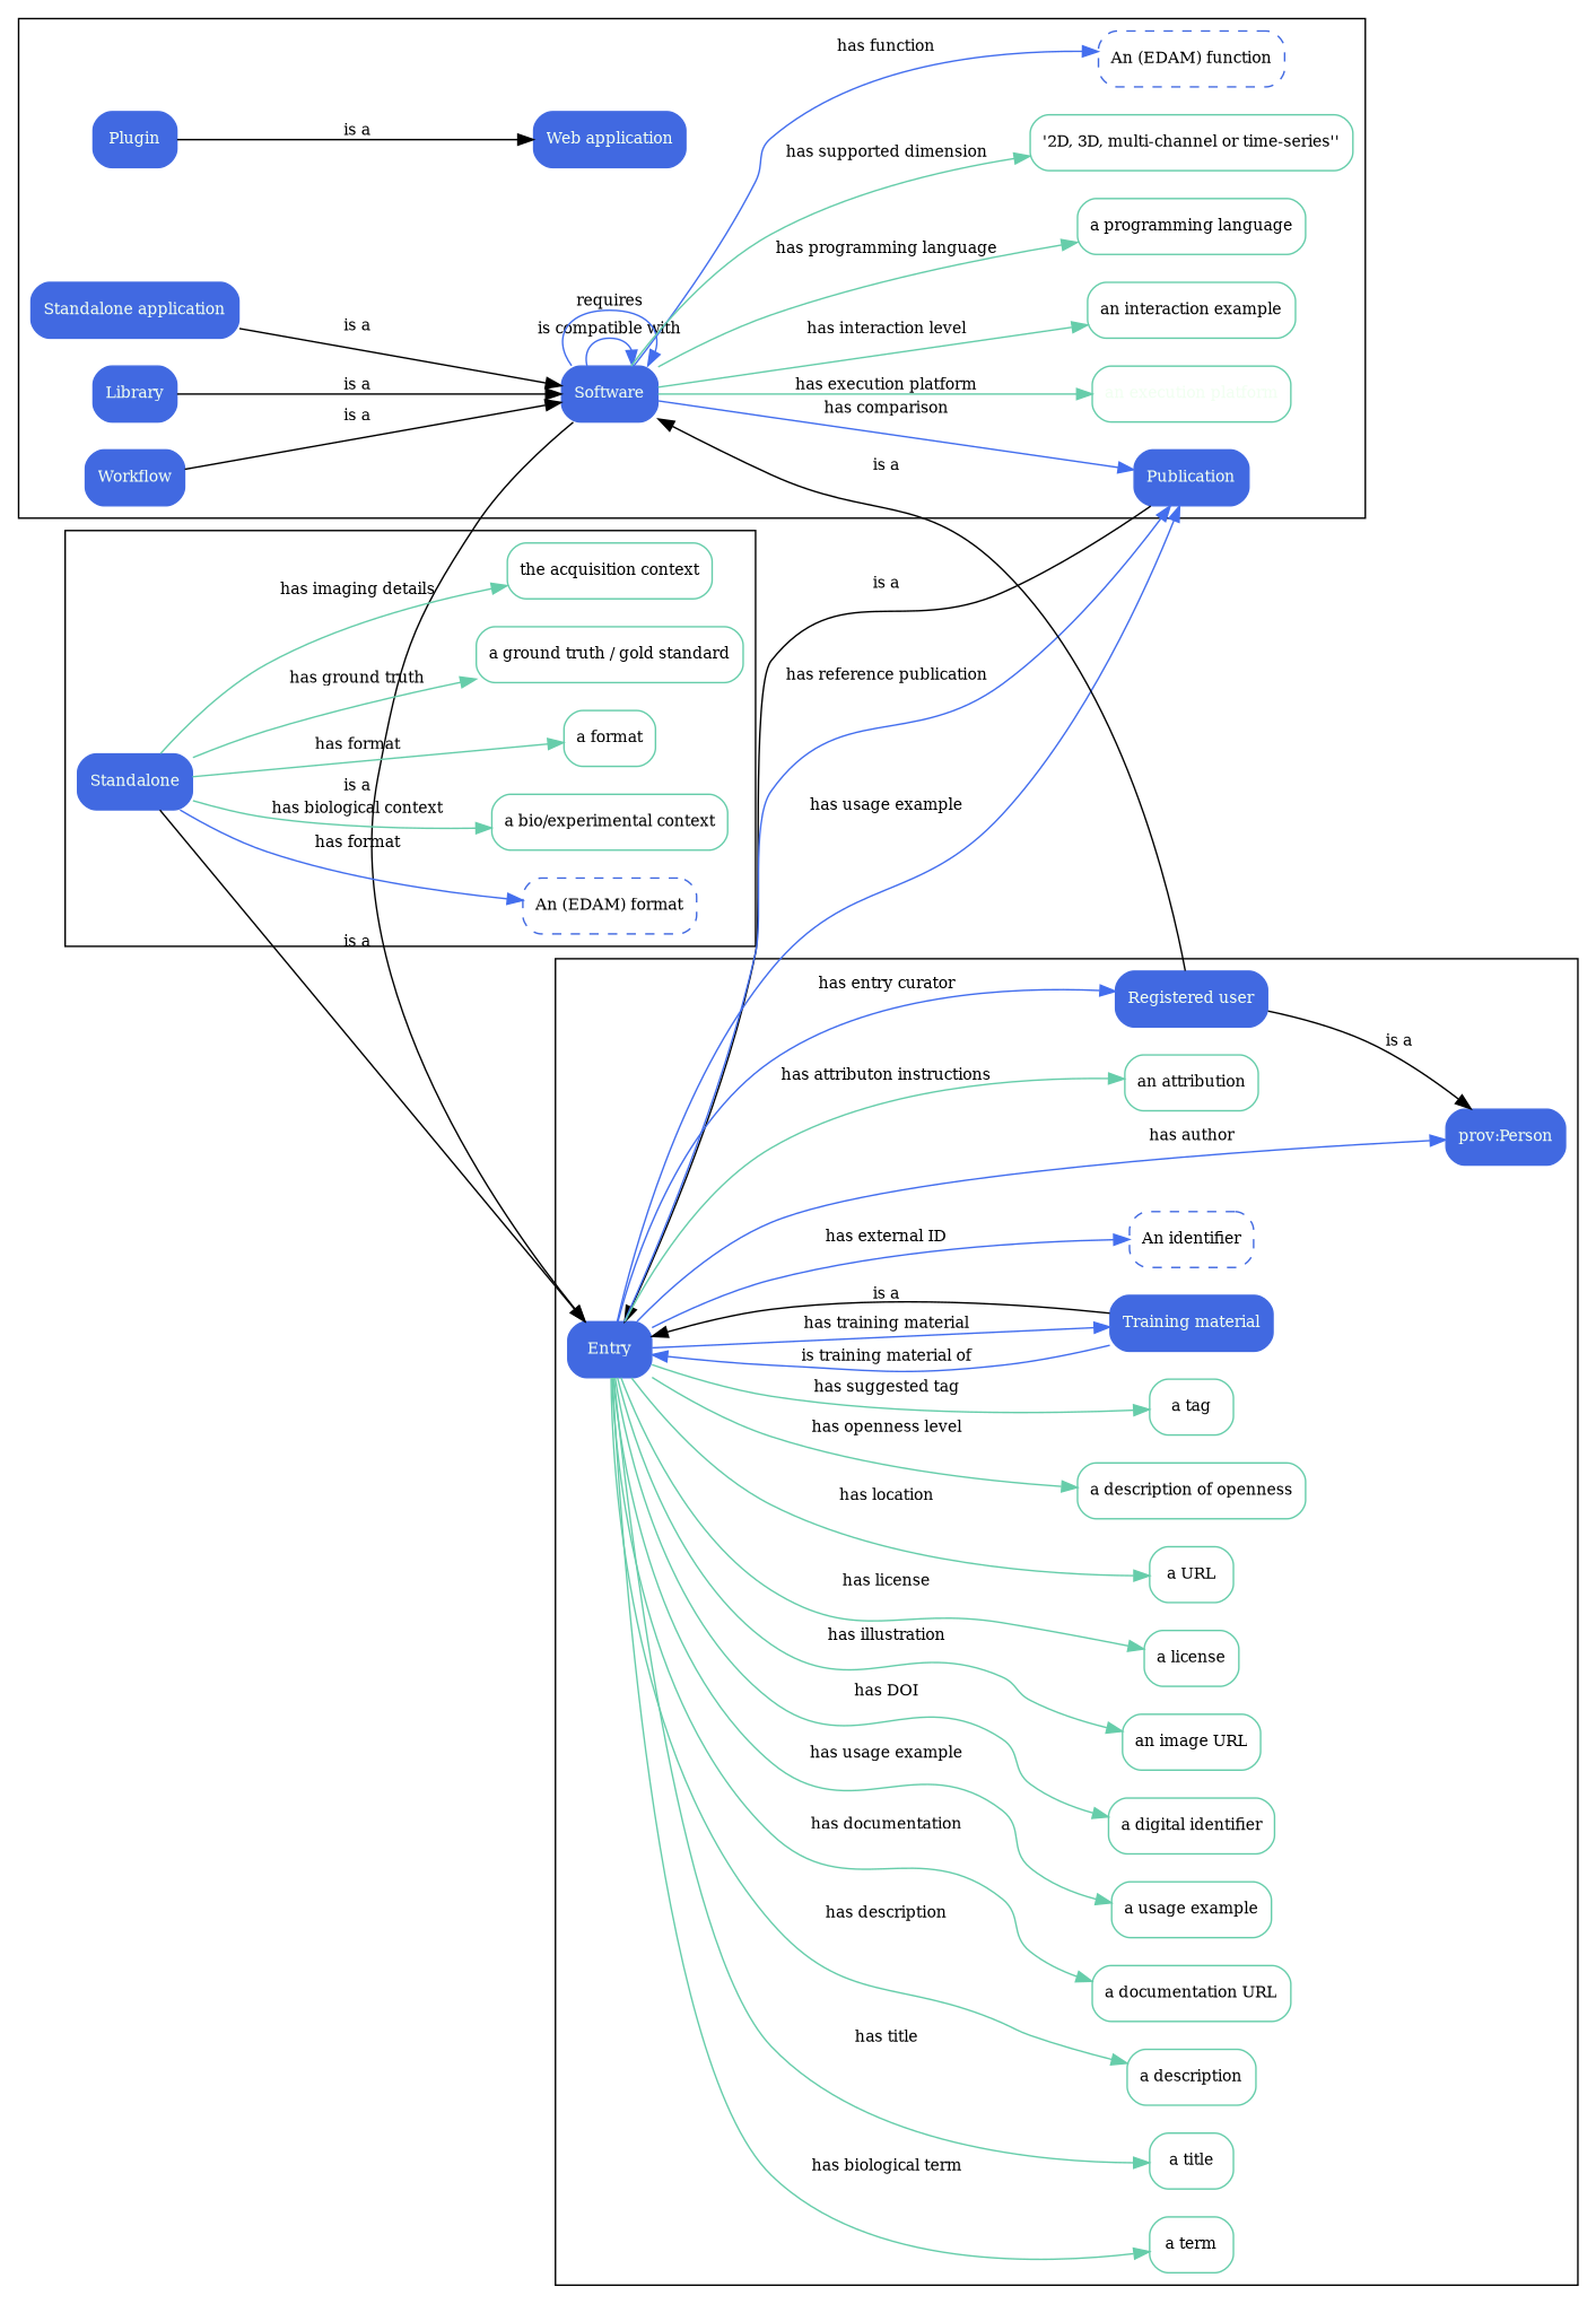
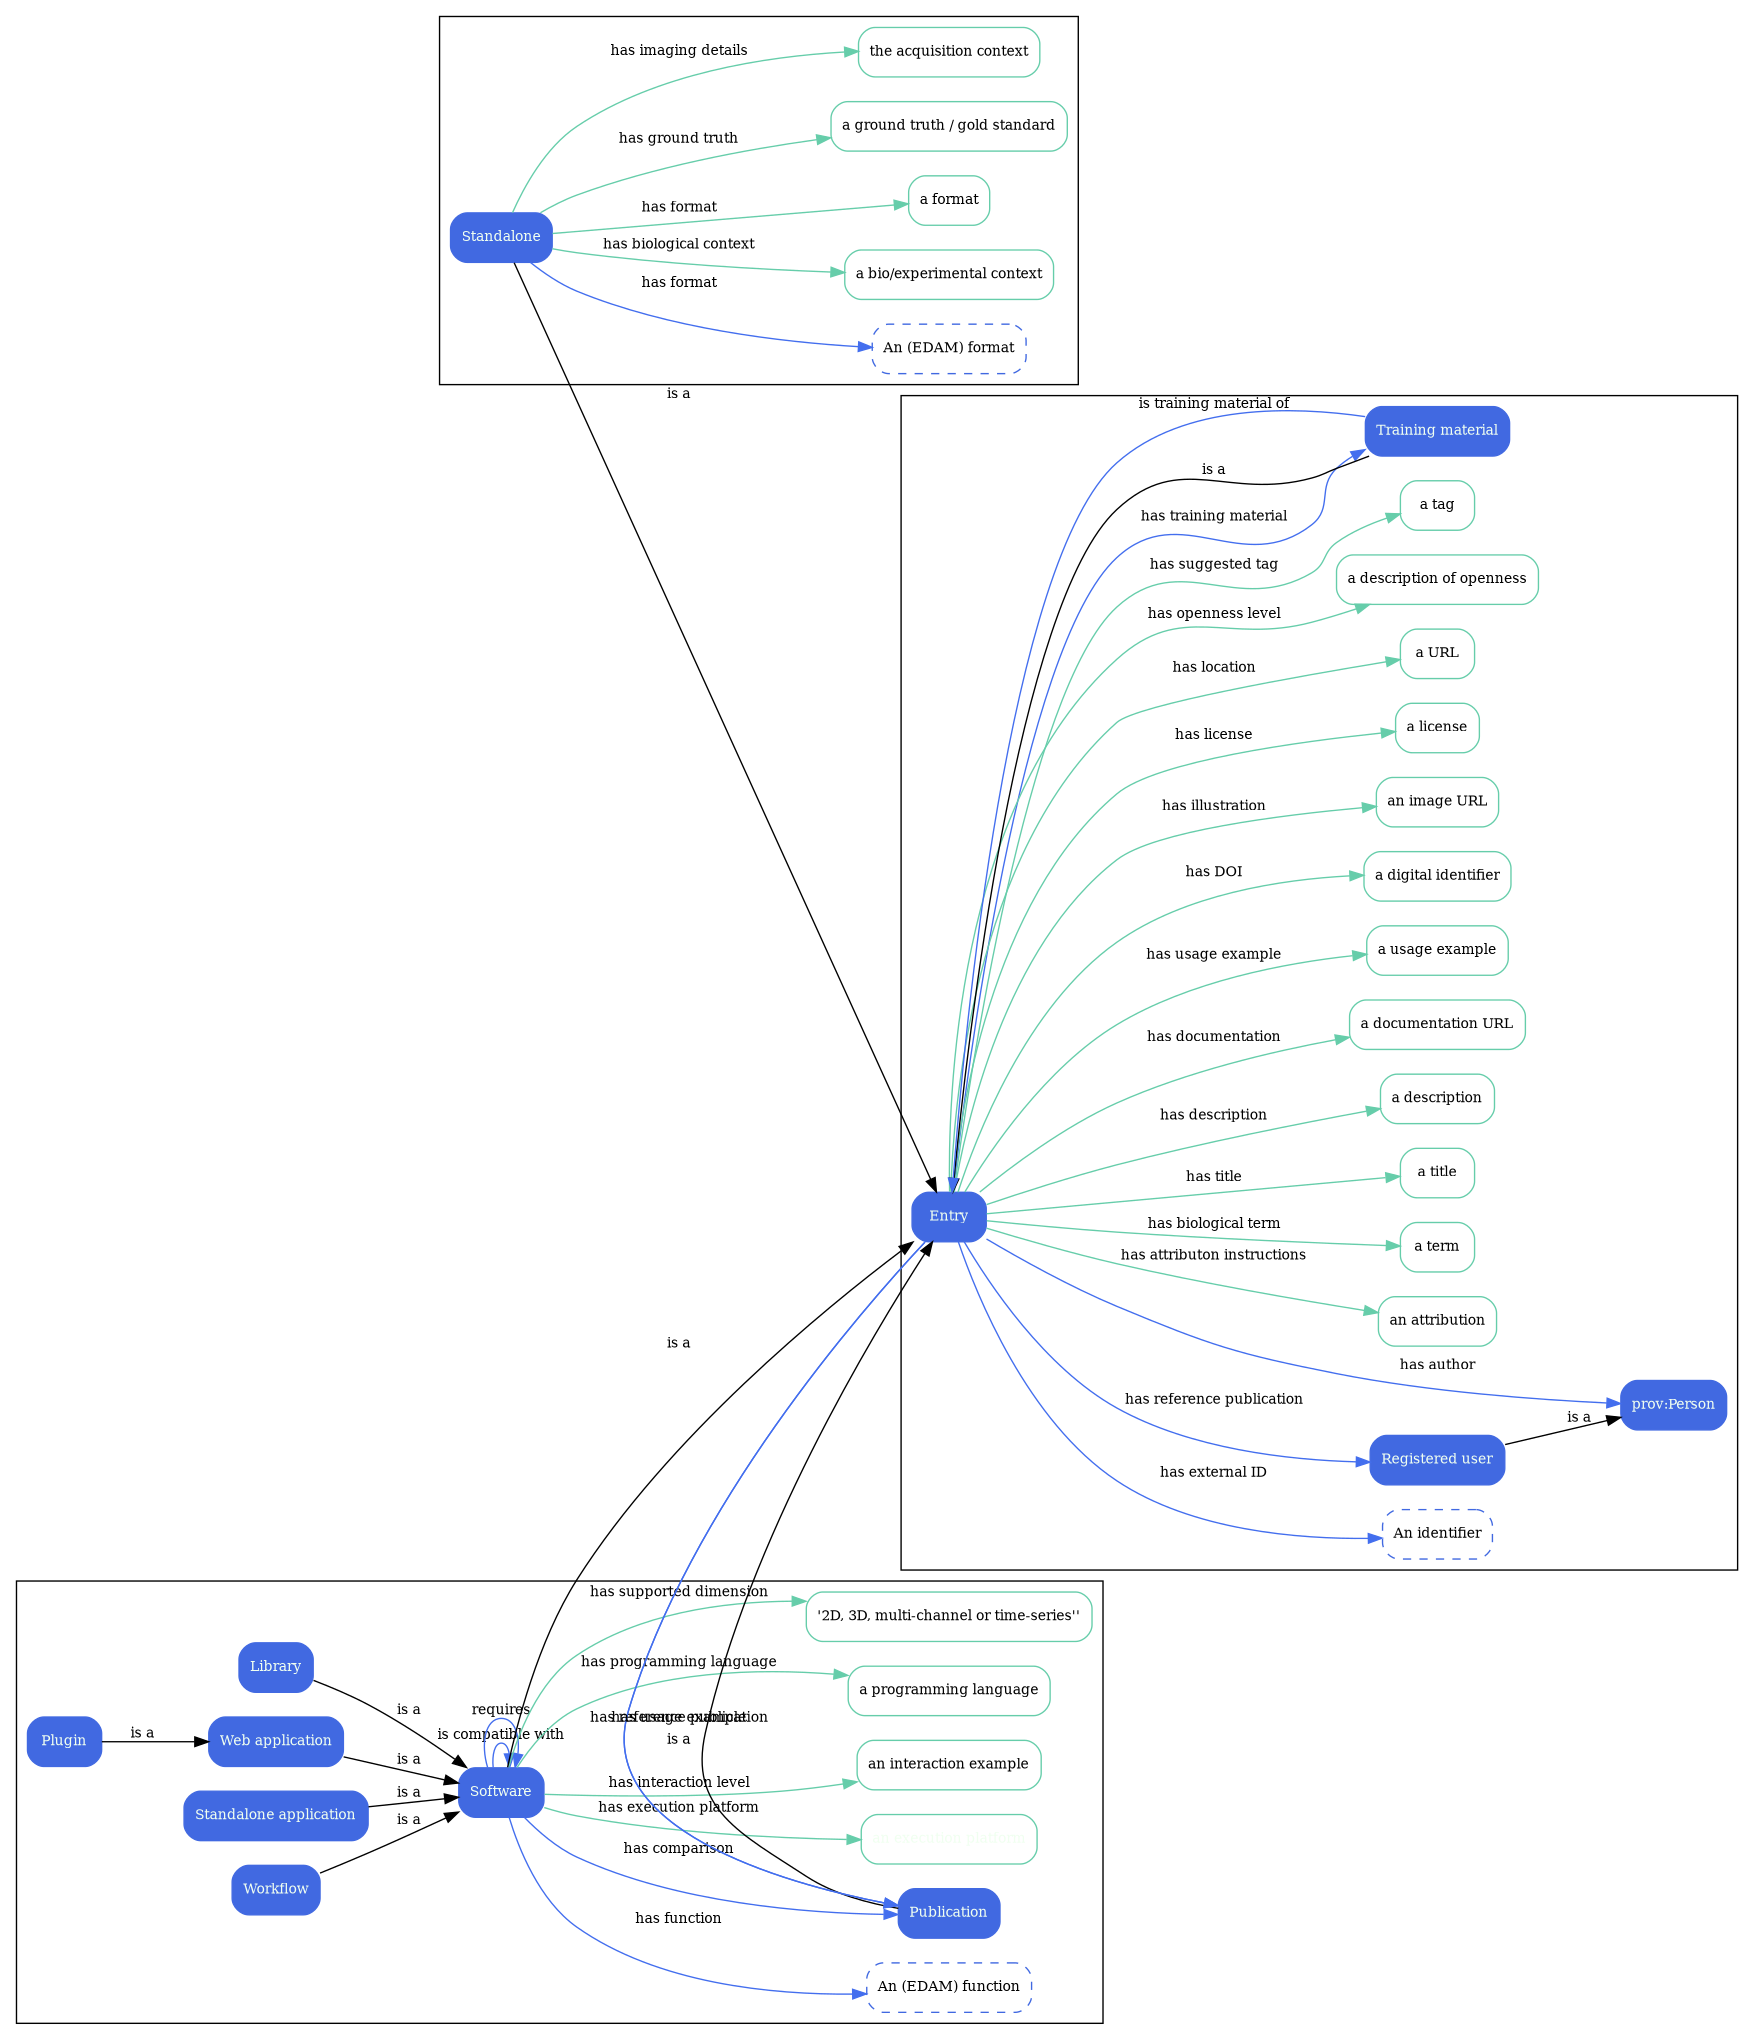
  digraph {
    fontname="DejaVu Serif"
    rankdir=LR
    node [color=aquamarine3 fontcolor=black fontname="DejaVu Serif" fontsize=10 shape=box style=rounded]
    edge [color=aquamarine3 fontname="DejaVu Serif" fontsize=10 labelangle=0]
    "An (EDAM) function" [color=royalblue style="rounded,dashed"]
    Software [color=royalblue fontcolor=honeydew style="filled,rounded"]
    Publication [color=royalblue fontcolor=honeydew style="filled,rounded"]
    "an execution platform" [fontcolor=honeydew]
    n5 [label="an interaction example"]
    "a programming language"
    "'2D, 3D, multi-channel or time-series''"
    Library [color=royalblue fontcolor=honeydew style="filled,rounded"]
    Plugin [color=royalblue fontcolor=honeydew style="filled,rounded"]
    "Web application" [color=royalblue fontcolor=honeydew style="filled,rounded"]
    "Standalone application" [color=royalblue fontcolor=honeydew style="filled,rounded"]
    Workflow [color=royalblue fontcolor=honeydew style="filled,rounded"]
    "An (EDAM) format" [color=royalblue style="rounded,dashed"]
    n14 [color=royalblue fontcolor=honeydew label=Standalone style="filled,rounded"]
    "a bio/experimental context"
    "a format"
    "a ground truth / gold standard"
    "the acquisition context"
    "An identifier" [color=royalblue style="rounded,dashed"]
    Entry [color=royalblue fontcolor=honeydew style="filled,rounded"]
    "Training material" [color=royalblue fontcolor=honeydew style="filled,rounded"]
    "Registered user" [color=royalblue fontcolor=honeydew style="filled,rounded"]
    "prov:Person" [color=royalblue fontcolor=honeydew style="filled,rounded"]
    "an attribution"
    "a term"
    "a title"
    "a description"
    "a documentation URL"
    "a usage example"
    "a digital identifier"
    "an image URL"
    "a license"
    "a URL"
    "a description of openness"
    "a tag"
    subgraph cluster_1 {
      "An (EDAM) function"
      Software
      Publication
      "an execution platform"
      n5
      "a programming language"
      "'2D, 3D, multi-channel or time-series''"
      Library
      Plugin
      "Web application"
      "Standalone application"
      Workflow
    }
    subgraph cluster_2 {
      "An (EDAM) format"
      n14
      "a bio/experimental context"
      "a format"
      "a ground truth / gold standard"
      "the acquisition context"
    }
    subgraph cluster_3 {
      "An identifier"
      Entry
      "Training material"
      "Registered user"
      "prov:Person"
      "an attribution"
      "a term"
      "a title"
      "a description"
      "a documentation URL"
      "a usage example"
      "a digital identifier"
      "an image URL"
      "a license"
      "a URL"
      "a description of openness"
      "a tag"
    }
    Software -> "An (EDAM) function" [color=royalblue2 label=" has function "]
    Software -> Software [color=royalblue2 label=" is compatible with "]
    Software -> Software [color=royalblue2 label=" requires "]
    Software -> Publication [color=royalblue2 label=" has comparison "]
    Software -> "an execution platform" [label=" has execution platform "]
    Software -> n5 [label=" has interaction level "]
    Software -> "a programming language" [label=" has programming language "]
    Software -> "'2D, 3D, multi-channel or time-series''" [label=" has supported dimension "]
    Software -> Entry [label=" is a " color=""]
    Publication -> Entry [label=" is a " color=""]
    Library -> Software [label=" is a " color=""]
    Plugin -> "Web application" [label=" is a " color=""]
-   "Registered user" -> Software [label=" is a " color=""]
+   "Web application" -> Software [label=" is a " color=""]
    "Standalone application" -> Software [label=" is a " color=""]
    Workflow -> Software [label=" is a " color=""]
    n14 -> "An (EDAM) format" [color=royalblue2 label=" has format "]
    n14 -> "a bio/experimental context" [label=" has biological context "]
    n14 -> "a format" [label=" has format "]
    n14 -> "a ground truth / gold standard" [label=" has ground truth "]
    n14 -> "the acquisition context" [label=" has imaging details "]
    n14 -> Entry [label=" is a " color=""]
    Entry -> Publication [color=royalblue2 label=" has reference publication "]
    Entry -> Publication [color=royalblue2 label=" has usage example "]
    Entry -> "An identifier" [color=royalblue2 label=" has external ID "]
    Entry -> "Training material" [color=royalblue2 label=" has training material "]
-   Entry -> "Registered user" [color=royalblue2 label=" has entry curator "]
+   Entry -> "Registered user" [color=royalblue2 label=" has reference publication "]
    Entry -> "prov:Person" [color=royalblue2 label=" has author "]
    Entry -> "an attribution" [label=" has attributon instructions "]
    Entry -> "a term" [label=" has biological term "]
    Entry -> "a title" [label=" has title "]
    Entry -> "a description" [label=" has description "]
    Entry -> "a documentation URL" [label=" has documentation "]
    Entry -> "a usage example" [label=" has usage example "]
    Entry -> "a digital identifier" [label=" has DOI "]
    Entry -> "an image URL" [label=" has illustration "]
    Entry -> "a license" [label=" has license "]
    Entry -> "a URL" [label=" has location "]
    Entry -> "a description of openness" [label=" has openness level "]
    Entry -> "a tag" [label=" has suggested tag "]
    "Training material" -> Entry [label=" is a " color=""]
    "Training material" -> Entry [color=royalblue2 label=" is training material of "]
    "Registered user" -> "prov:Person" [label=" is a " color=""]
  }
